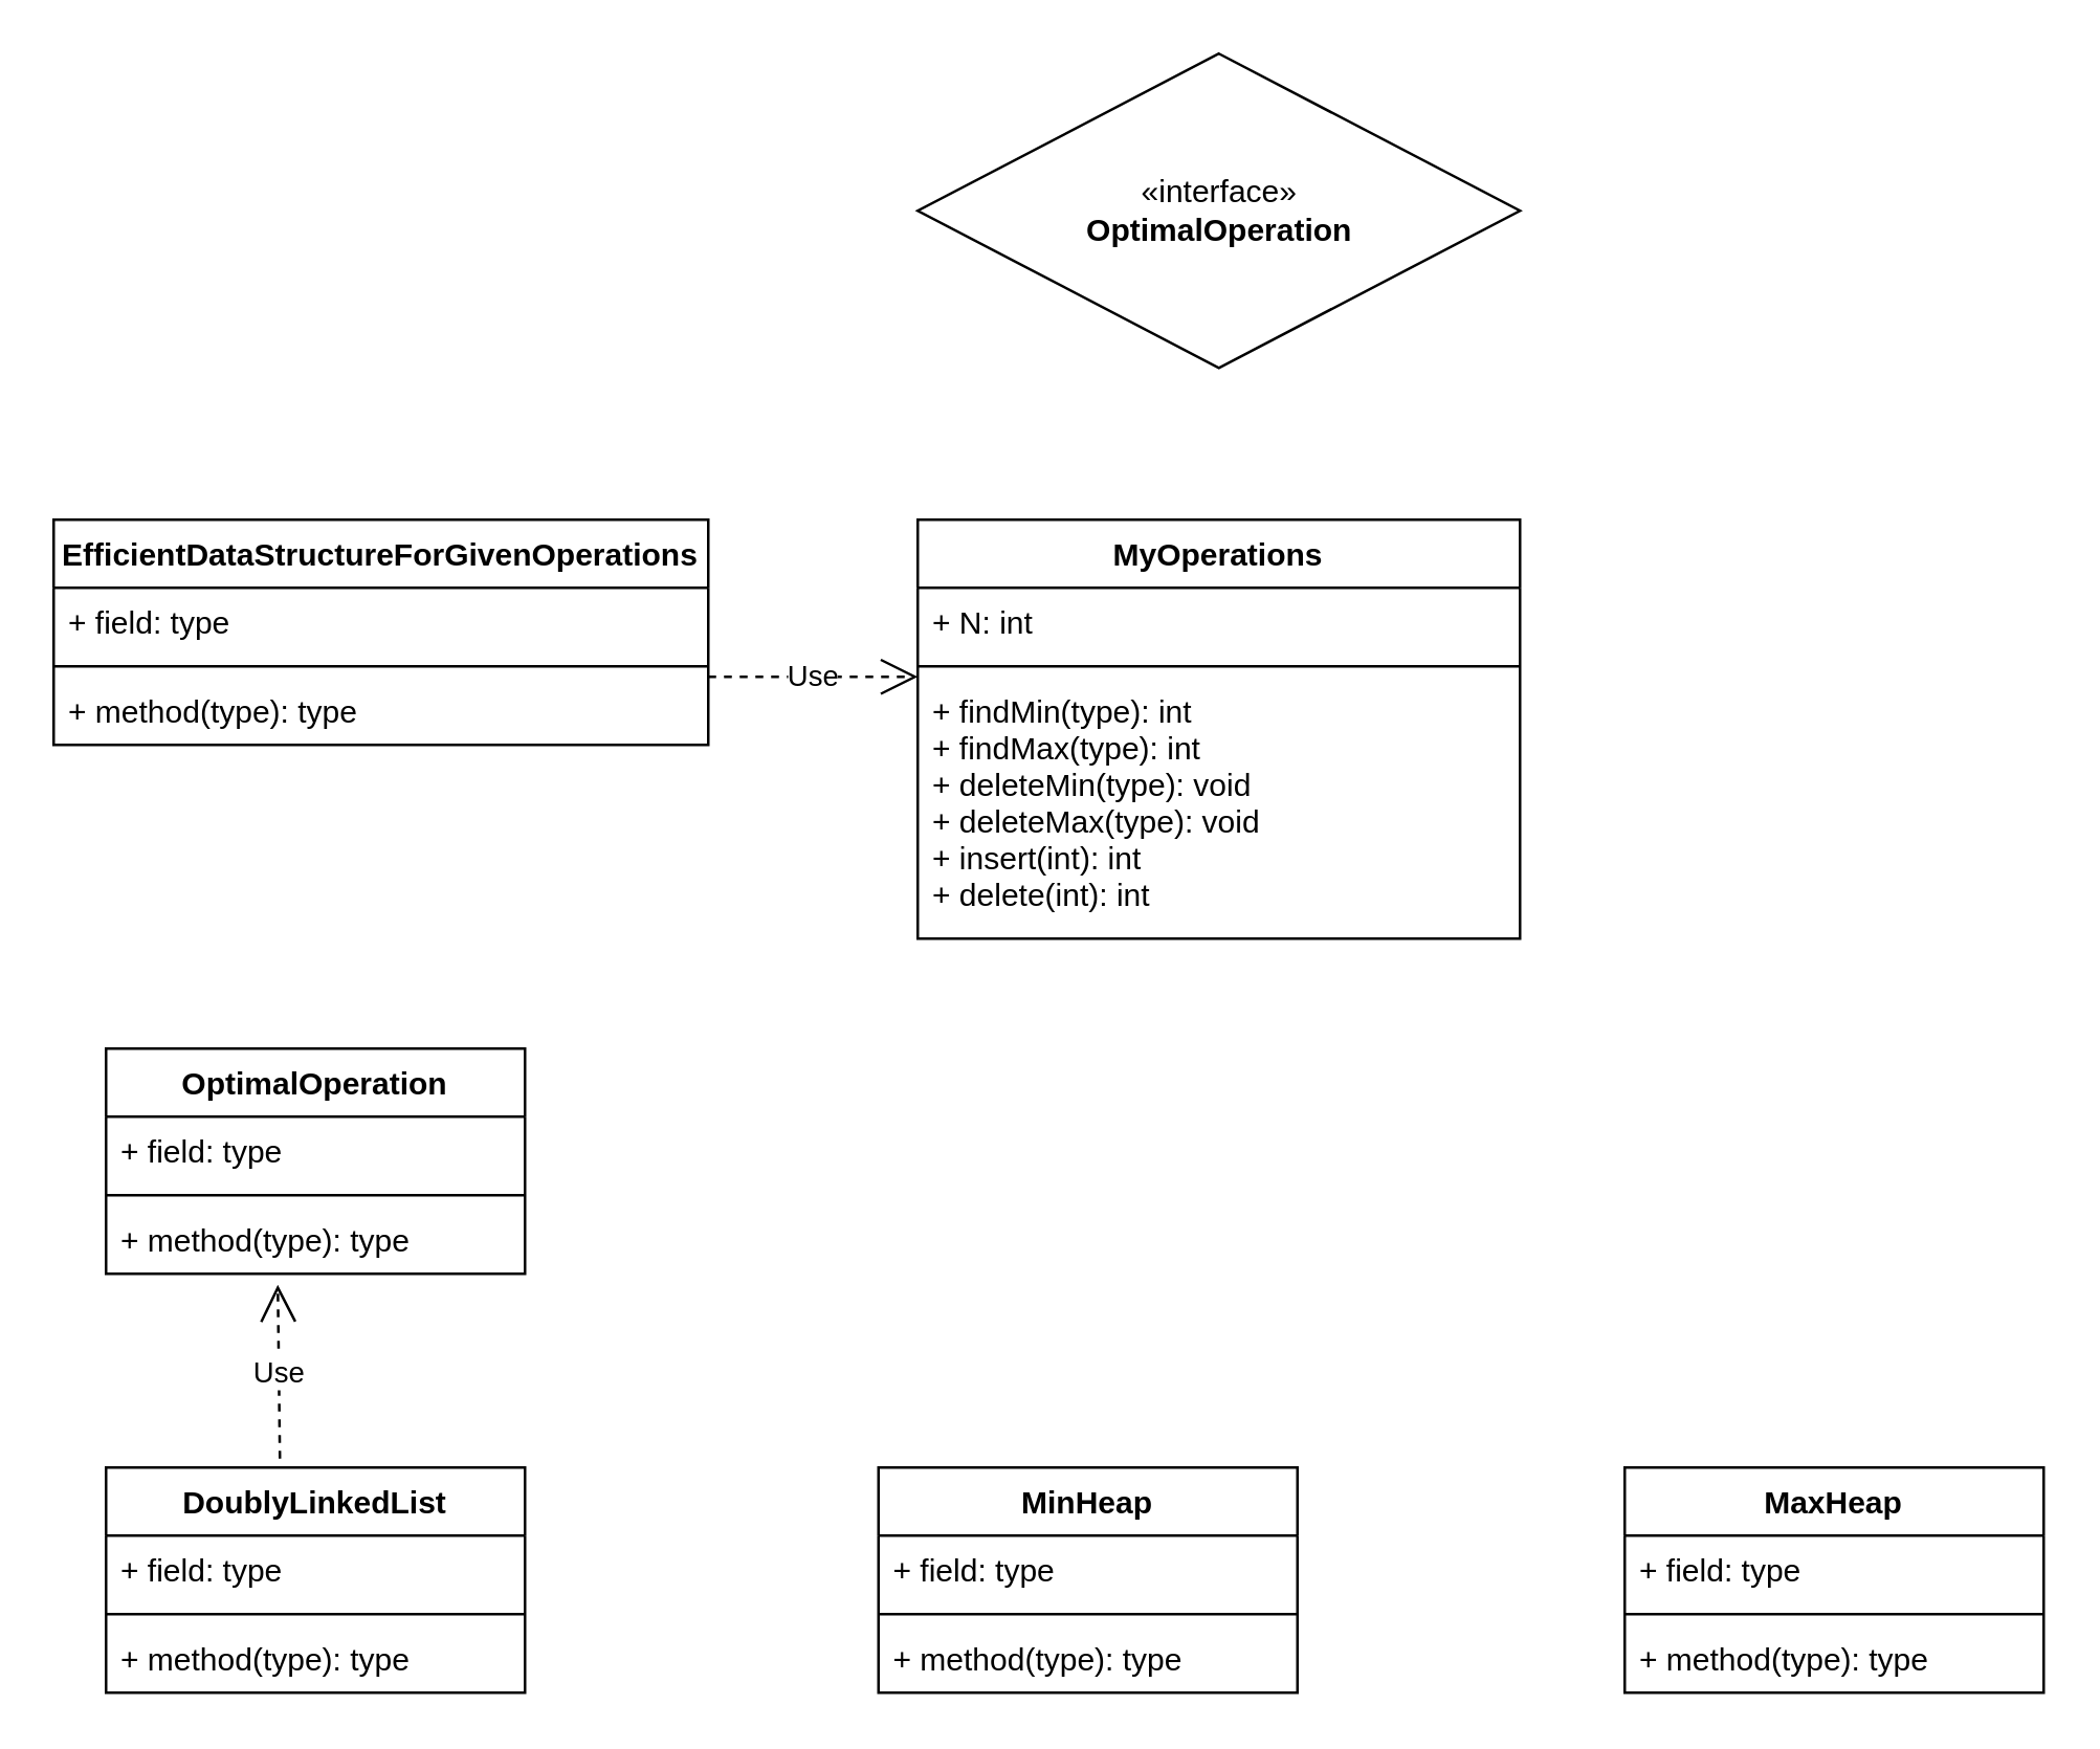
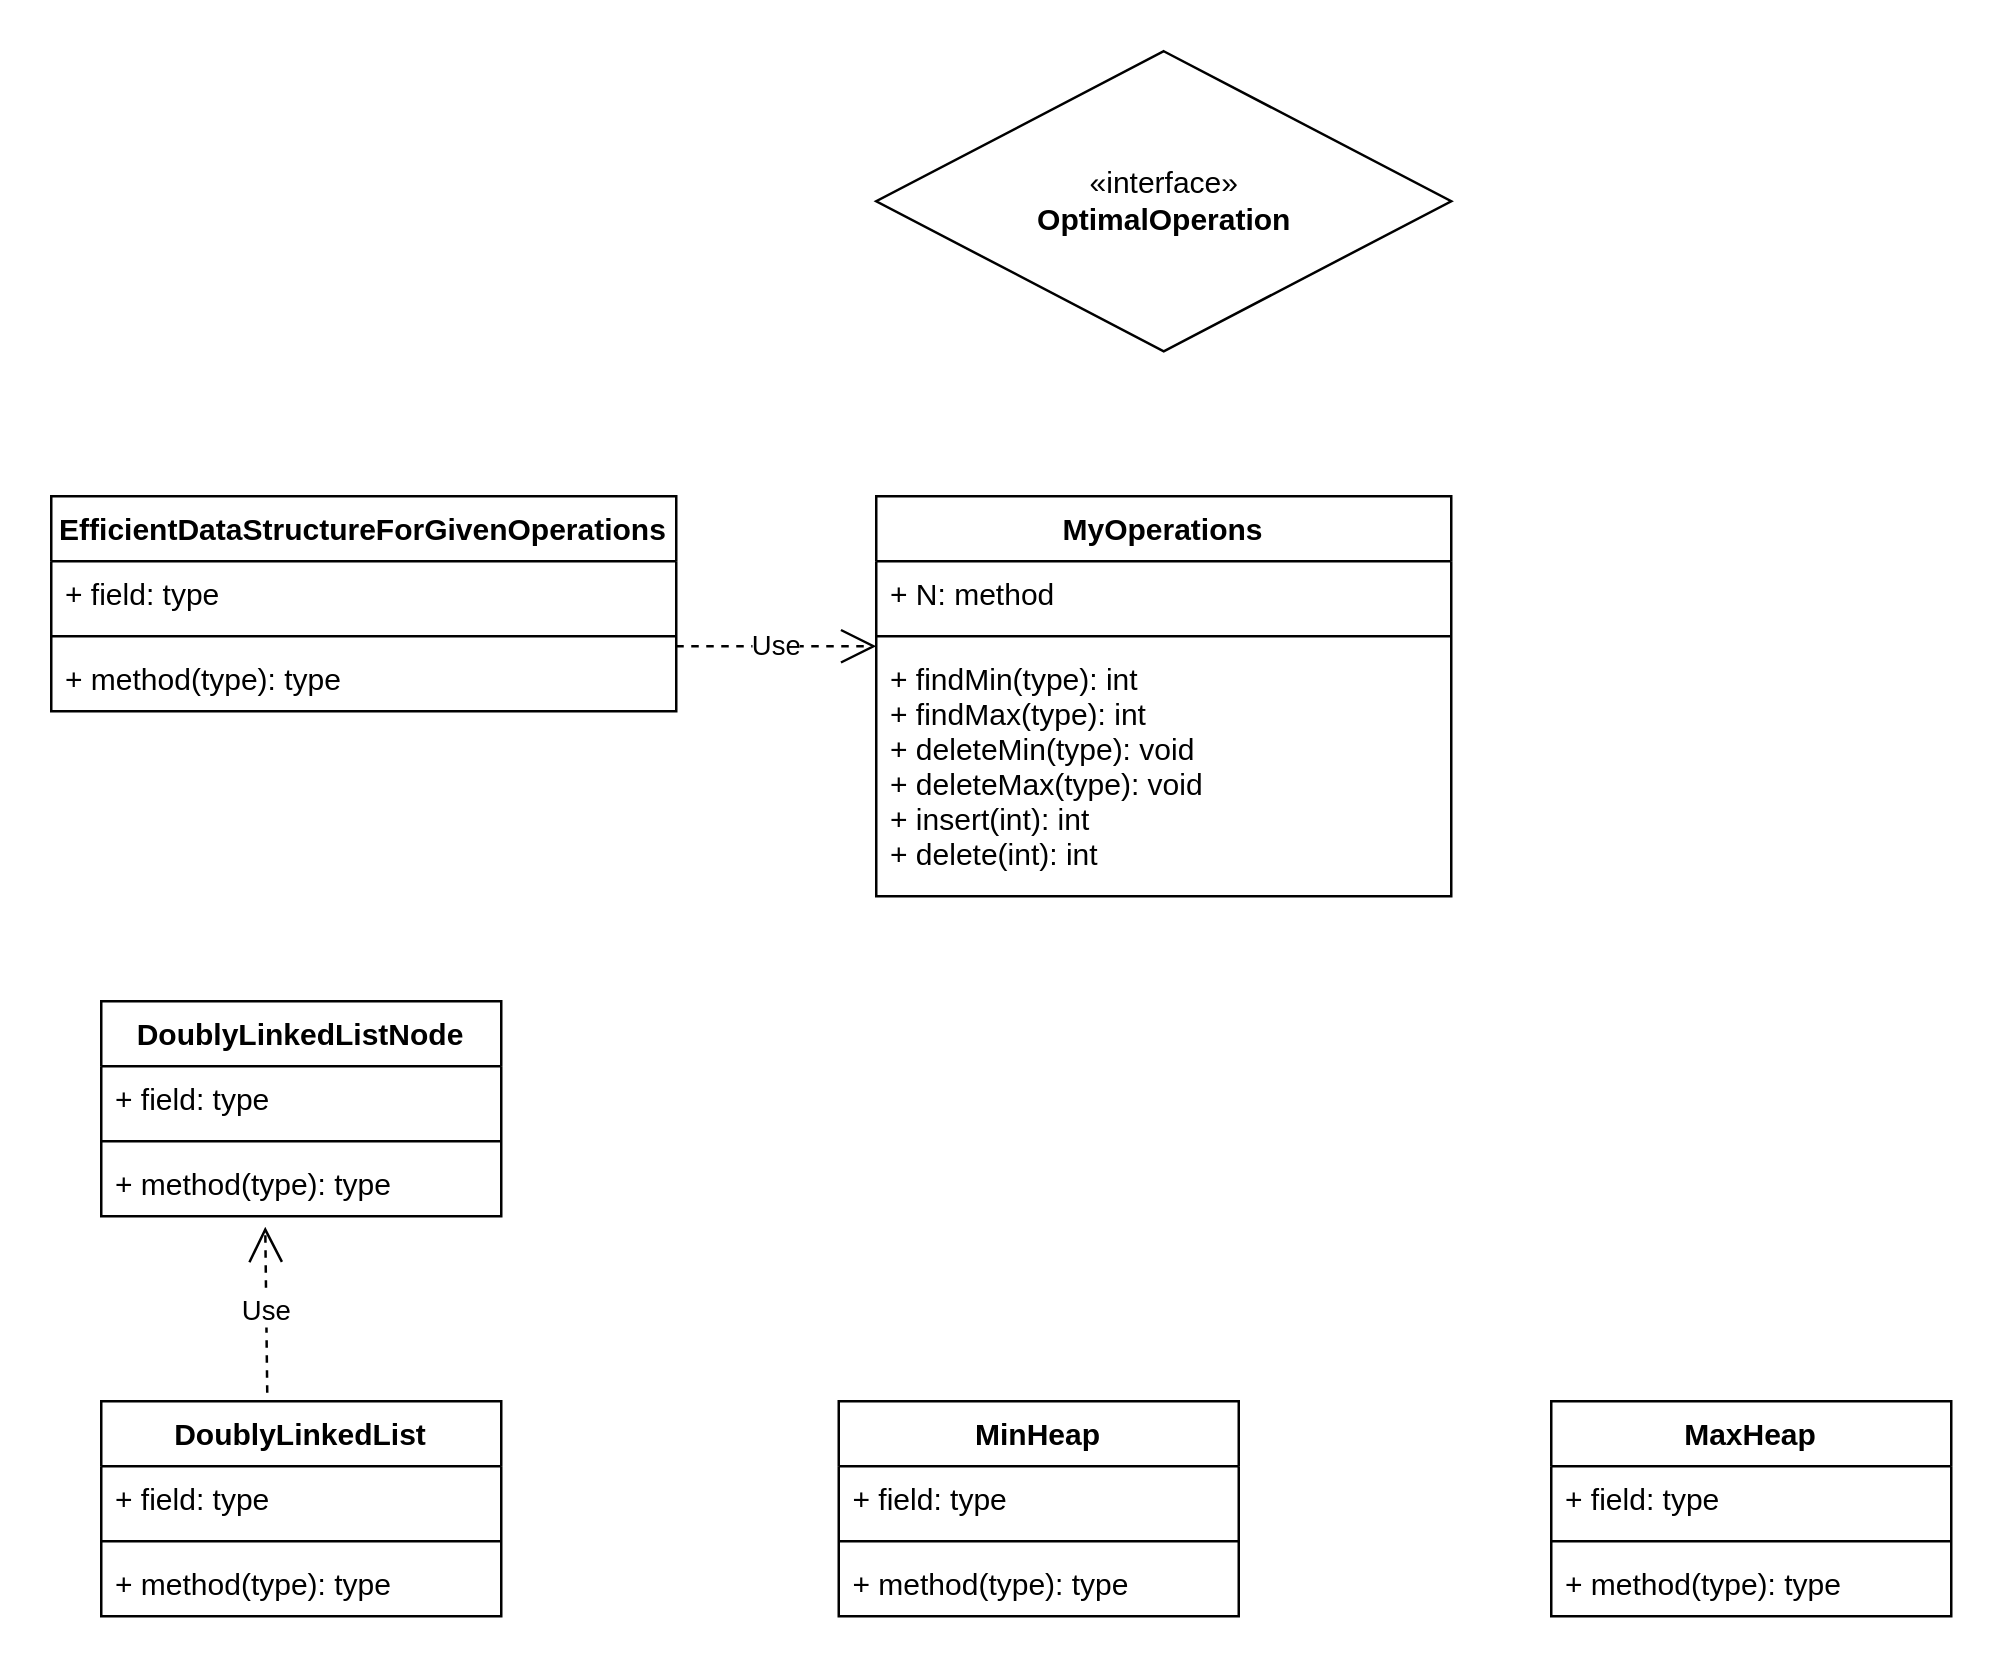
  <mxCell id="0" />
  <mxCell id="1" parent="0" />
  <mxCell id="2" value="EfficientDataStructureForGivenOperations" style="swimlane;fontStyle=1;align=center;verticalAlign=top;childLayout=stackLayout;horizontal=1;startSize=26;horizontalStack=0;resizeParent=1;resizeParentMax=0;resizeLast=0;collapsible=1;marginBottom=0;" vertex="1" parent="1"><mxGeometry x="20" y="198" width="250" height="86" as="geometry" /></mxCell>
  <mxCell id="3" value="+ field: type" style="text;strokeColor=none;fillColor=none;align=left;verticalAlign=top;spacingLeft=4;spacingRight=4;overflow=hidden;rotatable=0;points=[[0,0.5],[1,0.5]];portConstraint=eastwest;" vertex="1" parent="2"><mxGeometry y="26" width="250" height="26" as="geometry" /></mxCell>
  <mxCell id="4" value="" style="line;strokeWidth=1;fillColor=none;align=left;verticalAlign=middle;spacingTop=-1;spacingLeft=3;spacingRight=3;rotatable=0;labelPosition=right;points=[];portConstraint=eastwest;" vertex="1" parent="2"><mxGeometry y="52" width="250" height="8" as="geometry" /></mxCell>
  <mxCell id="5" value="+ method(type): type" style="text;strokeColor=none;fillColor=none;align=left;verticalAlign=top;spacingLeft=4;spacingRight=4;overflow=hidden;rotatable=0;points=[[0,0.5],[1,0.5]];portConstraint=eastwest;" vertex="1" parent="2"><mxGeometry y="60" width="250" height="26" as="geometry" /></mxCell>
  <mxCell id="6" value="MyOperations" style="swimlane;fontStyle=1;align=center;verticalAlign=top;childLayout=stackLayout;horizontal=1;startSize=26;horizontalStack=0;resizeParent=1;resizeParentMax=0;resizeLast=0;collapsible=1;marginBottom=0;" vertex="1" parent="1"><mxGeometry x="350" y="198" width="230" height="160" as="geometry" /></mxCell>
- <mxCell id="7" value="+ N: int" style="text;strokeColor=none;fillColor=none;align=left;verticalAlign=top;spacingLeft=4;spacingRight=4;overflow=hidden;rotatable=0;points=[[0,0.5],[1,0.5]];portConstraint=eastwest;" vertex="1" parent="6"><mxGeometry y="26" width="230" height="26" as="geometry" /></mxCell>
+ <mxCell id="7" value="+ N: method" style="text;strokeColor=none;fillColor=none;align=left;verticalAlign=top;spacingLeft=4;spacingRight=4;overflow=hidden;rotatable=0;points=[[0,0.5],[1,0.5]];portConstraint=eastwest;" vertex="1" parent="6"><mxGeometry y="26" width="230" height="26" as="geometry" /></mxCell>
  <mxCell id="8" value="" style="line;strokeWidth=1;fillColor=none;align=left;verticalAlign=middle;spacingTop=-1;spacingLeft=3;spacingRight=3;rotatable=0;labelPosition=right;points=[];portConstraint=eastwest;" vertex="1" parent="6"><mxGeometry y="52" width="230" height="8" as="geometry" /></mxCell>
  <mxCell id="9" value="+ findMin(type): int&#10;+ findMax(type): int&#10;+ deleteMin(type): void&#10;+ deleteMax(type): void&#10;+ insert(int): int&#10;+ delete(int): int" style="text;strokeColor=none;fillColor=none;align=left;verticalAlign=top;spacingLeft=4;spacingRight=4;overflow=hidden;rotatable=0;points=[[0,0.5],[1,0.5]];portConstraint=eastwest;" vertex="1" parent="6"><mxGeometry y="60" width="230" height="100" as="geometry" /></mxCell>
  <mxCell id="10" value="Use" style="endArrow=open;endSize=12;dashed=1;html=1;" edge="1" parent="1"><mxGeometry width="160" relative="1" as="geometry"><mxPoint x="270" y="258" as="sourcePoint" /><mxPoint x="350" y="258" as="targetPoint" /></mxGeometry></mxCell>
  <mxCell id="11" value="«interface»&lt;br&gt;&lt;b&gt;OptimalOperation&lt;/b&gt;" style="rhombus;html=1;" vertex="1" parent="1"><mxGeometry x="350" y="20" width="230" height="120" as="geometry" /></mxCell>
- <mxCell id="12" value="OptimalOperation" style="swimlane;fontStyle=1;align=center;verticalAlign=top;childLayout=stackLayout;horizontal=1;startSize=26;horizontalStack=0;resizeParent=1;resizeParentMax=0;resizeLast=0;collapsible=1;marginBottom=0;" vertex="1" parent="1"><mxGeometry x="40" y="400" width="160" height="86" as="geometry" /></mxCell>
+ <mxCell id="12" value="DoublyLinkedListNode" style="swimlane;fontStyle=1;align=center;verticalAlign=top;childLayout=stackLayout;horizontal=1;startSize=26;horizontalStack=0;resizeParent=1;resizeParentMax=0;resizeLast=0;collapsible=1;marginBottom=0;" vertex="1" parent="1"><mxGeometry x="40" y="400" width="160" height="86" as="geometry" /></mxCell>
  <mxCell id="13" value="+ field: type" style="text;strokeColor=none;fillColor=none;align=left;verticalAlign=top;spacingLeft=4;spacingRight=4;overflow=hidden;rotatable=0;points=[[0,0.5],[1,0.5]];portConstraint=eastwest;" vertex="1" parent="12"><mxGeometry y="26" width="160" height="26" as="geometry" /></mxCell>
  <mxCell id="14" value="" style="line;strokeWidth=1;fillColor=none;align=left;verticalAlign=middle;spacingTop=-1;spacingLeft=3;spacingRight=3;rotatable=0;labelPosition=right;points=[];portConstraint=eastwest;" vertex="1" parent="12"><mxGeometry y="52" width="160" height="8" as="geometry" /></mxCell>
  <mxCell id="15" value="+ method(type): type" style="text;strokeColor=none;fillColor=none;align=left;verticalAlign=top;spacingLeft=4;spacingRight=4;overflow=hidden;rotatable=0;points=[[0,0.5],[1,0.5]];portConstraint=eastwest;" vertex="1" parent="12"><mxGeometry y="60" width="160" height="26" as="geometry" /></mxCell>
  <mxCell id="16" value="DoublyLinkedList" style="swimlane;fontStyle=1;align=center;verticalAlign=top;childLayout=stackLayout;horizontal=1;startSize=26;horizontalStack=0;resizeParent=1;resizeParentMax=0;resizeLast=0;collapsible=1;marginBottom=0;" vertex="1" parent="1"><mxGeometry x="40" y="560" width="160" height="86" as="geometry" /></mxCell>
  <mxCell id="17" value="+ field: type" style="text;strokeColor=none;fillColor=none;align=left;verticalAlign=top;spacingLeft=4;spacingRight=4;overflow=hidden;rotatable=0;points=[[0,0.5],[1,0.5]];portConstraint=eastwest;" vertex="1" parent="16"><mxGeometry y="26" width="160" height="26" as="geometry" /></mxCell>
  <mxCell id="18" value="" style="line;strokeWidth=1;fillColor=none;align=left;verticalAlign=middle;spacingTop=-1;spacingLeft=3;spacingRight=3;rotatable=0;labelPosition=right;points=[];portConstraint=eastwest;" vertex="1" parent="16"><mxGeometry y="52" width="160" height="8" as="geometry" /></mxCell>
  <mxCell id="19" value="+ method(type): type" style="text;strokeColor=none;fillColor=none;align=left;verticalAlign=top;spacingLeft=4;spacingRight=4;overflow=hidden;rotatable=0;points=[[0,0.5],[1,0.5]];portConstraint=eastwest;" vertex="1" parent="16"><mxGeometry y="60" width="160" height="26" as="geometry" /></mxCell>
  <mxCell id="20" value="Use" style="endArrow=open;endSize=12;dashed=1;html=1;exitX=0.415;exitY=-0.04;exitDx=0;exitDy=0;exitPerimeter=0;entryX=0.41;entryY=1.162;entryDx=0;entryDy=0;entryPerimeter=0;" edge="1" parent="1" source="16" target="15"><mxGeometry width="160" relative="1" as="geometry"><mxPoint x="310" y="500" as="sourcePoint" /><mxPoint x="470" y="500" as="targetPoint" /></mxGeometry></mxCell>
  <mxCell id="21" value="MinHeap" style="swimlane;fontStyle=1;align=center;verticalAlign=top;childLayout=stackLayout;horizontal=1;startSize=26;horizontalStack=0;resizeParent=1;resizeParentMax=0;resizeLast=0;collapsible=1;marginBottom=0;" vertex="1" parent="1"><mxGeometry x="335" y="560" width="160" height="86" as="geometry" /></mxCell>
  <mxCell id="22" value="+ field: type" style="text;strokeColor=none;fillColor=none;align=left;verticalAlign=top;spacingLeft=4;spacingRight=4;overflow=hidden;rotatable=0;points=[[0,0.5],[1,0.5]];portConstraint=eastwest;" vertex="1" parent="21"><mxGeometry y="26" width="160" height="26" as="geometry" /></mxCell>
  <mxCell id="23" value="" style="line;strokeWidth=1;fillColor=none;align=left;verticalAlign=middle;spacingTop=-1;spacingLeft=3;spacingRight=3;rotatable=0;labelPosition=right;points=[];portConstraint=eastwest;" vertex="1" parent="21"><mxGeometry y="52" width="160" height="8" as="geometry" /></mxCell>
  <mxCell id="24" value="+ method(type): type" style="text;strokeColor=none;fillColor=none;align=left;verticalAlign=top;spacingLeft=4;spacingRight=4;overflow=hidden;rotatable=0;points=[[0,0.5],[1,0.5]];portConstraint=eastwest;" vertex="1" parent="21"><mxGeometry y="60" width="160" height="26" as="geometry" /></mxCell>
  <mxCell id="25" value="MaxHeap" style="swimlane;fontStyle=1;align=center;verticalAlign=top;childLayout=stackLayout;horizontal=1;startSize=26;horizontalStack=0;resizeParent=1;resizeParentMax=0;resizeLast=0;collapsible=1;marginBottom=0;" vertex="1" parent="1"><mxGeometry x="620" y="560" width="160" height="86" as="geometry" /></mxCell>
  <mxCell id="26" value="+ field: type" style="text;strokeColor=none;fillColor=none;align=left;verticalAlign=top;spacingLeft=4;spacingRight=4;overflow=hidden;rotatable=0;points=[[0,0.5],[1,0.5]];portConstraint=eastwest;" vertex="1" parent="25"><mxGeometry y="26" width="160" height="26" as="geometry" /></mxCell>
  <mxCell id="27" value="" style="line;strokeWidth=1;fillColor=none;align=left;verticalAlign=middle;spacingTop=-1;spacingLeft=3;spacingRight=3;rotatable=0;labelPosition=right;points=[];portConstraint=eastwest;" vertex="1" parent="25"><mxGeometry y="52" width="160" height="8" as="geometry" /></mxCell>
  <mxCell id="28" value="+ method(type): type" style="text;strokeColor=none;fillColor=none;align=left;verticalAlign=top;spacingLeft=4;spacingRight=4;overflow=hidden;rotatable=0;points=[[0,0.5],[1,0.5]];portConstraint=eastwest;" vertex="1" parent="25"><mxGeometry y="60" width="160" height="26" as="geometry" /></mxCell>
